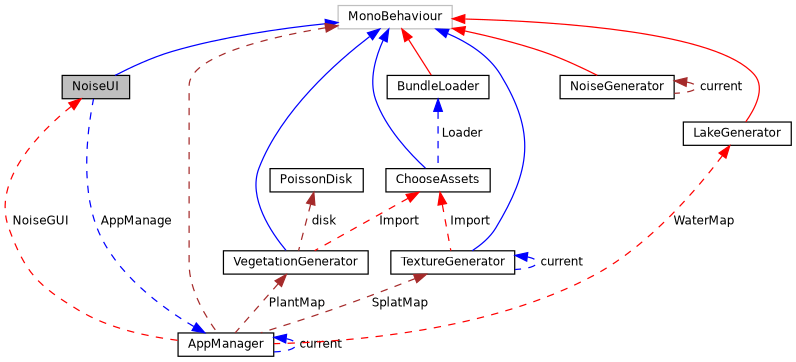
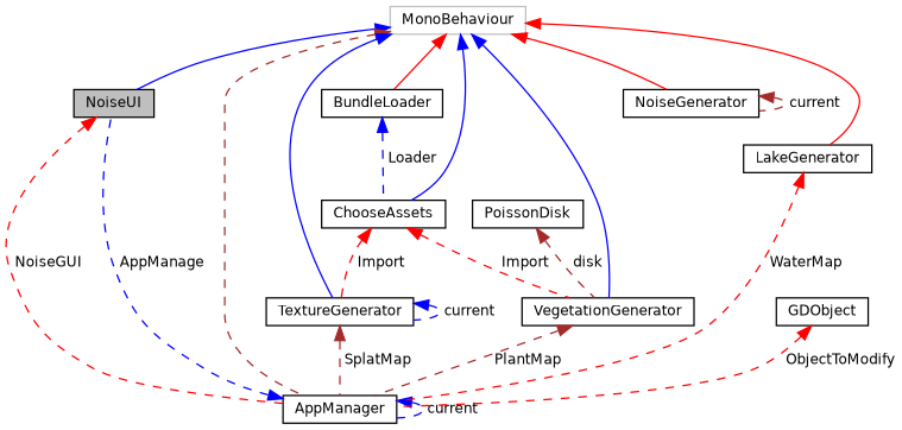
  digraph {
    node [color=black fillcolor=white fontname=Helvetica fontsize=10 shape=record style=filled]
    edge [color=red dir=back fontname=Helvetica fontsize=10 labelfontname=Helvetica labelfontsize=10 style=dashed]
    n1 [fillcolor=grey75 fontcolor=black height=0.2 label=NoiseUI width=0.4]
    n2 [height=0.2 label=AppManager width=0.4]
    n3 [color=grey75 height=0.2 label=MonoBehaviour width=0.4]
    n4 [height=0.2 label=VegetationGenerator width=0.4]
    n5 [height=0.2 label=ChooseAssets width=0.4]
    n6 [height=0.2 label=BundleLoader width=0.4]
    n7 [height=0.2 label=TextureGenerator width=0.4]
    n8 [height=0.2 label=NoiseGenerator width=0.4]
    n9 [height=0.2 label=LakeGenerator width=0.4]
    n10 [height=0.2 label=PoissonDisk width=0.4]
+   n11 [height=0.2 label=GDObject width=0.4]
    n1 -> n2 [label=" NoiseGUI"]
    n2 -> n1 [color=blue label=" AppManage"]
    n2 -> n2 [color=blue label=" current"]
    n3 -> n1 [color=blue style=solid]
    n3 -> n2 [color=brown]
    n3 -> n4 [color=blue style=solid]
    n3 -> n5 [color=blue style=solid]
    n3 -> n6 [style=solid]
    n3 -> n7 [color=blue style=solid]
    n3 -> n8 [style=solid]
    n3 -> n9 [style=solid]
    n4 -> n2 [color=brown label=" PlantMap"]
    n5 -> n4 [label=" Import"]
    n5 -> n7 [label=" Import"]
    n6 -> n5 [color=blue label=" Loader"]
    n7 -> n2 [color=brown label=" SplatMap"]
    n7 -> n7 [color=blue label=" current"]
    n8 -> n8 [color=brown label=" current"]
    n9 -> n2 [label=" WaterMap"]
    n10 -> n4 [color=brown label=" disk"]
+   n11 -> n2 [label=" ObjectToModify"]
  }
